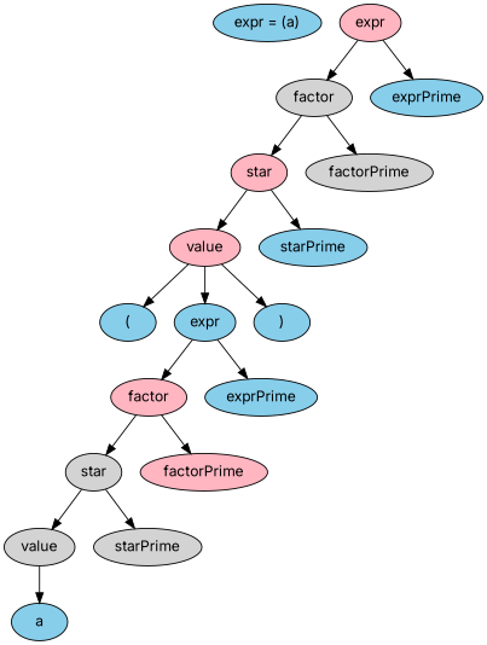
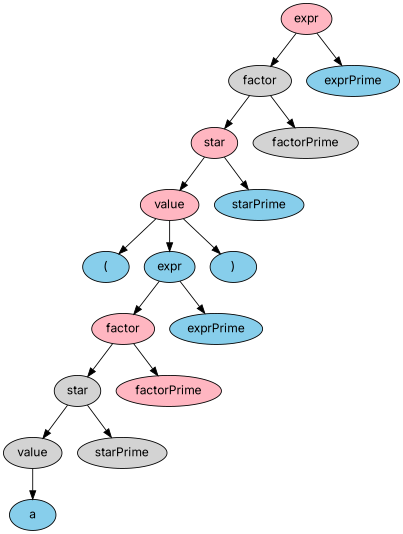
  digraph {
    fontname=Inter
    node [style=filled fillcolor=skyblue fontname=Inter]
    edge [fontname=Inter]
-   n1 [label="expr = (a)"]
    n2 [label=expr fillcolor=lightpink]
    n3 [label=factor fillcolor=lightgrey]
    n4 [label=exprPrime]
    n5 [label=star fillcolor=lightpink]
    n6 [label=factorPrime fillcolor=lightgrey]
    n7 [label=value fillcolor=lightpink]
    n8 [label=starPrime]
    n9 [label="("]
    n10 [label=expr]
    n11 [label=")"]
    n12 [label=factor fillcolor=lightpink]
    n13 [label=exprPrime]
    n14 [label=star fillcolor=lightgrey]
    n15 [label=factorPrime fillcolor=lightpink]
    n16 [label=value fillcolor=lightgrey]
    n17 [label=starPrime fillcolor=lightgrey]
    n18 [label=a]
    n2 -> n3
    n2 -> n4
    n3 -> n5
    n3 -> n6
    n5 -> n7
    n5 -> n8
    n7 -> n9
    n7 -> n10
    n7 -> n11
    n10 -> n12
    n10 -> n13
    n12 -> n14
    n12 -> n15
    n14 -> n16
    n14 -> n17
    n16 -> n18
  }
